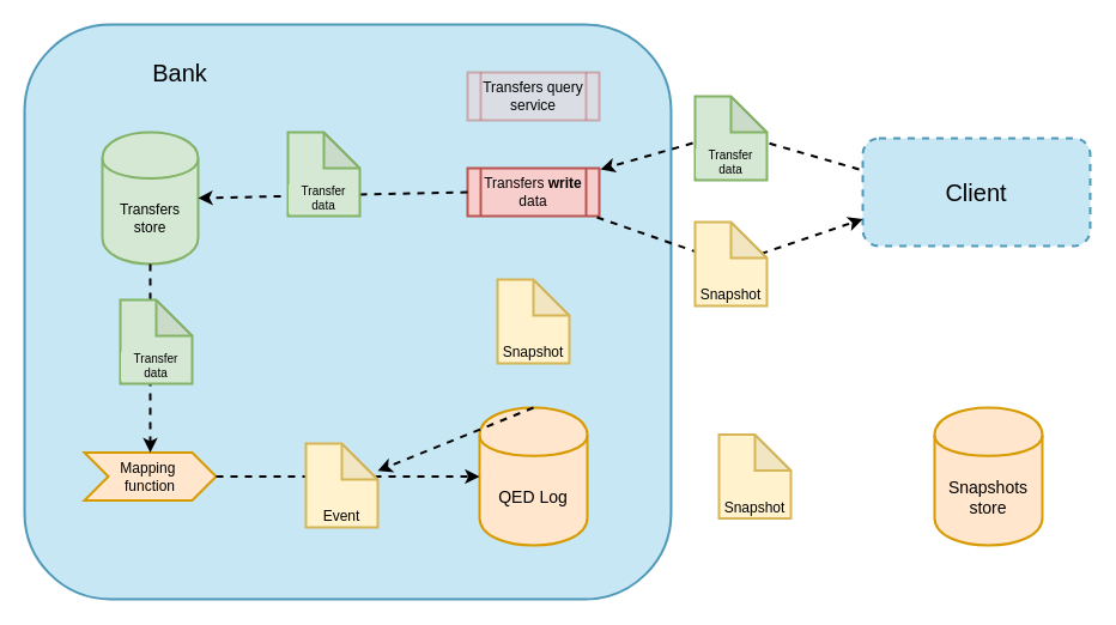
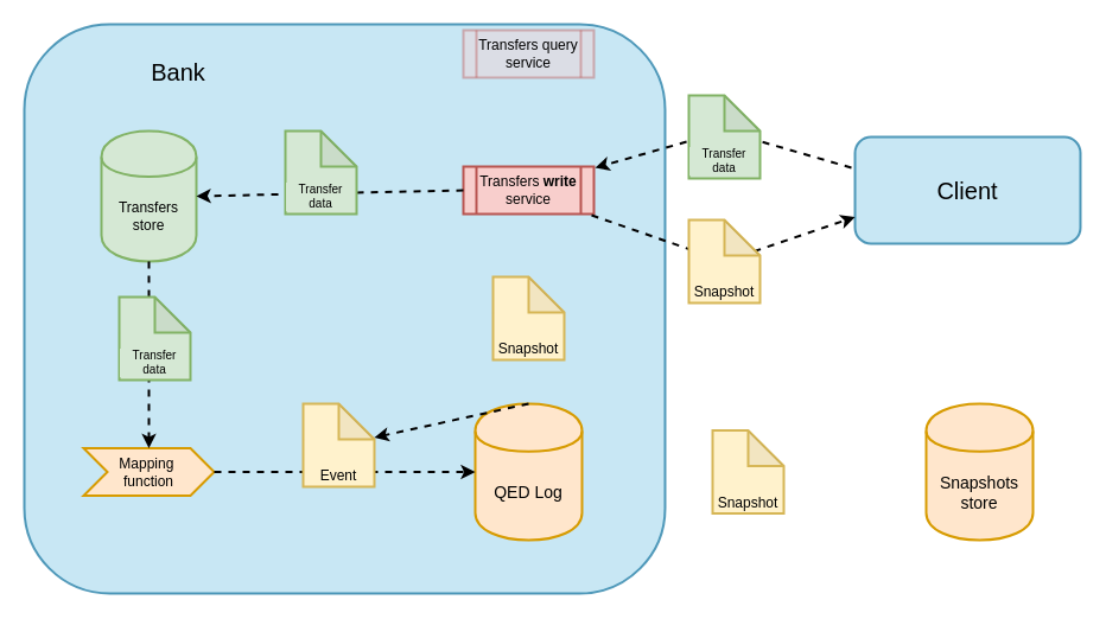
  <mxCell id="0" />
  <mxCell id="1" parent="0" />
  <mxCell id="2" value="" style="group" vertex="1" connectable="0" parent="1"><mxGeometry x="20" y="20" width="890" height="480" as="geometry" /></mxCell>
  <mxCell id="3" value="" style="group" vertex="1" connectable="0" parent="2"><mxGeometry width="890" height="480" as="geometry" /></mxCell>
  <mxCell id="4" value="" style="group" vertex="1" connectable="0" parent="3"><mxGeometry width="890" height="480" as="geometry" /></mxCell>
  <mxCell id="5" value="" style="group" vertex="1" connectable="0" parent="4"><mxGeometry width="890" height="480" as="geometry" /></mxCell>
  <mxCell id="6" value="" style="rounded=1;whiteSpace=wrap;html=1;fillColor=#b1ddf0;strokeColor=#10739e;strokeWidth=2;opacity=70;" vertex="1" parent="5"><mxGeometry width="540" height="480" as="geometry" /></mxCell>
- <mxCell id="7" value="Transfers &lt;b&gt;write&lt;/b&gt; data" style="shape=process;whiteSpace=wrap;html=1;backgroundOutline=1;fillColor=#f8cecc;strokeColor=#b85450;strokeWidth=2;" vertex="1" parent="5"><mxGeometry x="370" y="120" width="110" height="40" as="geometry" /></mxCell>
- <mxCell id="8" value="Transfers query service" style="shape=process;whiteSpace=wrap;html=1;backgroundOutline=1;fillColor=#f8cecc;strokeColor=#b85450;strokeWidth=2;glass=0;shadow=0;opacity=40;" vertex="1" parent="5"><mxGeometry x="370" y="40" width="110" height="40" as="geometry" /></mxCell>
- <mxCell id="9" value="&lt;font style=&quot;font-size: 20px&quot;&gt;Client&lt;/font&gt;" style="rounded=1;whiteSpace=wrap;html=1;fillColor=#b1ddf0;strokeColor=#10739e;strokeWidth=2;fontSize=16;opacity=70;dashed=1;" vertex="1" parent="5"><mxGeometry x="700" y="95" width="190" height="90" as="geometry" /></mxCell>
+ <mxCell id="7" value="Transfers &lt;b&gt;write&lt;/b&gt; service" style="shape=process;whiteSpace=wrap;html=1;backgroundOutline=1;fillColor=#f8cecc;strokeColor=#b85450;strokeWidth=2;" vertex="1" parent="5"><mxGeometry x="370" y="120" width="110" height="40" as="geometry" /></mxCell>
+ <mxCell id="8" value="Transfers query service" style="shape=process;whiteSpace=wrap;html=1;backgroundOutline=1;fillColor=#f8cecc;strokeColor=#b85450;strokeWidth=2;glass=0;shadow=0;opacity=40;" vertex="1" parent="5"><mxGeometry x="370" y="5" width="110" height="40" as="geometry" /></mxCell>
+ <mxCell id="9" value="&lt;font style=&quot;font-size: 20px&quot;&gt;Client&lt;/font&gt;" style="rounded=1;whiteSpace=wrap;html=1;fillColor=#b1ddf0;strokeColor=#10739e;strokeWidth=2;fontSize=16;opacity=70;" vertex="1" parent="5"><mxGeometry x="700" y="95" width="190" height="90" as="geometry" /></mxCell>
  <mxCell id="10" value="&lt;font style=&quot;font-size: 20px&quot;&gt;Bank&lt;/font&gt;" style="text;html=1;strokeColor=none;fillColor=none;align=center;verticalAlign=middle;whiteSpace=wrap;rounded=0;labelBackgroundColor=none;fontSize=16;" vertex="1" parent="5"><mxGeometry x="110" y="30" width="40" height="20" as="geometry" /></mxCell>
  <mxCell id="11" value="" style="endArrow=classic;html=1;labelBackgroundColor=#B1DDF0;fontSize=10;entryX=1.009;entryY=0.025;entryDx=0;entryDy=0;dashed=1;strokeWidth=2;entryPerimeter=0;" edge="1" parent="5" target="7"><mxGeometry width="50" height="50" relative="1" as="geometry"><mxPoint x="697" y="121" as="sourcePoint" /><mxPoint x="50" y="560" as="targetPoint" /><Array as="points"><mxPoint x="590" y="90" /></Array></mxGeometry></mxCell>
  <mxCell id="12" value="Transfer data" style="shape=note;whiteSpace=wrap;html=1;backgroundOutline=1;darkOpacity=0.05;labelBackgroundColor=#D5E8D4;strokeWidth=2;fontSize=10;verticalAlign=bottom;fillColor=#d5e8d4;strokeColor=#82b366;" vertex="1" parent="5"><mxGeometry x="560" y="60" width="60" height="70" as="geometry" /></mxCell>
  <mxCell id="13" value="Transfers store" style="shape=cylinder;whiteSpace=wrap;html=1;boundedLbl=1;backgroundOutline=1;fillColor=#d5e8d4;strokeColor=#82b366;strokeWidth=2;" vertex="1" parent="5"><mxGeometry x="65" y="90" width="80" height="110" as="geometry" /></mxCell>
  <mxCell id="14" value="" style="endArrow=classic;html=1;labelBackgroundColor=#B1DDF0;fontSize=10;exitX=0;exitY=0.5;exitDx=0;exitDy=0;entryX=1;entryY=0.5;entryDx=0;entryDy=0;strokeWidth=2;dashed=1;" edge="1" parent="5" source="7" target="13"><mxGeometry width="50" height="50" relative="1" as="geometry"><mxPoint y="620" as="sourcePoint" /><mxPoint x="50" y="570" as="targetPoint" /></mxGeometry></mxCell>
  <mxCell id="15" value="Transfer data" style="shape=note;whiteSpace=wrap;html=1;backgroundOutline=1;darkOpacity=0.05;labelBackgroundColor=#D5E8D4;strokeWidth=2;fontSize=10;verticalAlign=bottom;fillColor=#d5e8d4;strokeColor=#82b366;" vertex="1" parent="5"><mxGeometry x="220" y="90" width="60" height="70" as="geometry" /></mxCell>
  <mxCell id="16" value="&lt;font style=&quot;font-size: 12px&quot;&gt;Mapping&amp;nbsp;&lt;br&gt;function&lt;/font&gt;&lt;br&gt;" style="shape=step;perimeter=stepPerimeter;whiteSpace=wrap;html=1;fixedSize=1;rounded=0;shadow=0;glass=0;comic=0;labelBackgroundColor=none;strokeColor=#d79b00;strokeWidth=2;fillColor=#ffe6cc;fontSize=10;" vertex="1" parent="5"><mxGeometry x="50" y="357.5" width="110" height="40" as="geometry" /></mxCell>
  <mxCell id="17" value="&lt;font style=&quot;font-size: 14px&quot;&gt;QED Log&lt;/font&gt;" style="shape=cylinder;whiteSpace=wrap;html=1;boundedLbl=1;backgroundOutline=1;rounded=0;shadow=0;glass=0;comic=0;labelBackgroundColor=none;strokeColor=#d79b00;strokeWidth=2;fillColor=#ffe6cc;fontSize=10;" vertex="1" parent="5"><mxGeometry x="380" y="320" width="90" height="115" as="geometry" /></mxCell>
  <mxCell id="18" value="" style="endArrow=classic;html=1;labelBackgroundColor=#B1DDF0;fontSize=10;exitX=0.5;exitY=1;exitDx=0;exitDy=0;dashed=1;strokeWidth=2;" edge="1" parent="5" source="13" target="16"><mxGeometry width="50" height="50" relative="1" as="geometry"><mxPoint y="620" as="sourcePoint" /><mxPoint x="50" y="570" as="targetPoint" /></mxGeometry></mxCell>
  <mxCell id="19" value="Transfer data" style="shape=note;whiteSpace=wrap;html=1;backgroundOutline=1;darkOpacity=0.05;labelBackgroundColor=#D5E8D4;strokeWidth=2;fontSize=10;verticalAlign=bottom;fillColor=#d5e8d4;strokeColor=#82b366;" vertex="1" parent="5"><mxGeometry x="80" y="230" width="60" height="70" as="geometry" /></mxCell>
  <mxCell id="20" value="" style="endArrow=classic;html=1;labelBackgroundColor=#B1DDF0;fontSize=10;exitX=1;exitY=0.5;exitDx=0;exitDy=0;entryX=0;entryY=0.5;entryDx=0;entryDy=0;strokeWidth=2;dashed=1;" edge="1" parent="5" source="16" target="17"><mxGeometry width="50" height="50" relative="1" as="geometry"><mxPoint y="620" as="sourcePoint" /><mxPoint x="50" y="570" as="targetPoint" /></mxGeometry></mxCell>
- <mxCell id="21" value="&lt;font style=&quot;font-size: 12px&quot;&gt;Event&lt;/font&gt;" style="shape=note;whiteSpace=wrap;html=1;backgroundOutline=1;darkOpacity=0.05;labelBackgroundColor=#FFF2CC;strokeWidth=2;fontSize=10;verticalAlign=bottom;fillColor=#fff2cc;strokeColor=#d6b656;" vertex="1" parent="5"><mxGeometry x="235" y="350" width="60" height="70" as="geometry" /></mxCell>
+ <mxCell id="21" value="&lt;font style=&quot;font-size: 12px&quot;&gt;Event&lt;/font&gt;" style="shape=note;whiteSpace=wrap;html=1;backgroundOutline=1;darkOpacity=0.05;labelBackgroundColor=#FFF2CC;strokeWidth=2;fontSize=10;verticalAlign=bottom;fillColor=#fff2cc;strokeColor=#d6b656;" vertex="1" parent="5"><mxGeometry x="235" y="320" width="60" height="70" as="geometry" /></mxCell>
  <mxCell id="22" style="edgeStyle=orthogonalEdgeStyle;rounded=0;orthogonalLoop=1;jettySize=auto;html=1;exitX=0.5;exitY=1;exitDx=0;exitDy=0;dashed=1;labelBackgroundColor=#B1DDF0;strokeWidth=2;fontSize=10;" edge="1" parent="5" source="6" target="6"><mxGeometry relative="1" as="geometry" /></mxCell>
  <mxCell id="23" value="" style="endArrow=classic;html=1;dashed=1;labelBackgroundColor=#B1DDF0;strokeWidth=2;fontSize=10;exitX=0.5;exitY=0;exitDx=0;exitDy=0;" edge="1" parent="5" source="17" target="21"><mxGeometry width="50" height="50" relative="1" as="geometry"><mxPoint y="560" as="sourcePoint" /><mxPoint x="50" y="510" as="targetPoint" /></mxGeometry></mxCell>
  <mxCell id="24" value="&lt;font style=&quot;font-size: 12px&quot;&gt;Snapshot&lt;/font&gt;" style="shape=note;whiteSpace=wrap;html=1;backgroundOutline=1;darkOpacity=0.05;labelBackgroundColor=#FFF2CC;strokeWidth=2;fontSize=10;verticalAlign=bottom;fillColor=#fff2cc;strokeColor=#d6b656;" vertex="1" parent="5"><mxGeometry x="395" y="213" width="60" height="70" as="geometry" /></mxCell>
  <mxCell id="25" value="&lt;font style=&quot;font-size: 14px&quot;&gt;Snapshots store&lt;/font&gt;" style="shape=cylinder;whiteSpace=wrap;html=1;boundedLbl=1;backgroundOutline=1;rounded=0;shadow=0;glass=0;comic=0;labelBackgroundColor=none;strokeColor=#d79b00;strokeWidth=2;fillColor=#ffe6cc;fontSize=10;" vertex="1" parent="5"><mxGeometry x="760" y="320" width="90" height="115" as="geometry" /></mxCell>
  <mxCell id="26" value="&lt;font style=&quot;font-size: 12px&quot;&gt;Snapshot&lt;/font&gt;" style="shape=note;whiteSpace=wrap;html=1;backgroundOutline=1;darkOpacity=0.05;labelBackgroundColor=#FFF2CC;strokeWidth=2;fontSize=10;verticalAlign=bottom;fillColor=#fff2cc;strokeColor=#d6b656;" vertex="1" parent="5"><mxGeometry x="580" y="342.5" width="60" height="70" as="geometry" /></mxCell>
  <mxCell id="27" value="" style="endArrow=classic;html=1;dashed=1;labelBackgroundColor=#B1DDF0;strokeWidth=2;fontSize=10;exitX=0.982;exitY=1.025;exitDx=0;exitDy=0;entryX=0;entryY=0.75;entryDx=0;entryDy=0;exitPerimeter=0;" edge="1" parent="5" source="7" target="9"><mxGeometry width="50" height="50" relative="1" as="geometry"><mxPoint y="560" as="sourcePoint" /><mxPoint x="50" y="510" as="targetPoint" /><Array as="points"><mxPoint x="590" y="200" /></Array></mxGeometry></mxCell>
  <mxCell id="28" value="&lt;font style=&quot;font-size: 12px&quot;&gt;Snapshot&lt;/font&gt;" style="shape=note;whiteSpace=wrap;html=1;backgroundOutline=1;darkOpacity=0.05;labelBackgroundColor=#FFF2CC;strokeWidth=2;fontSize=10;verticalAlign=bottom;fillColor=#fff2cc;strokeColor=#d6b656;" vertex="1" parent="5"><mxGeometry x="560" y="165" width="60" height="70" as="geometry" /></mxCell>
